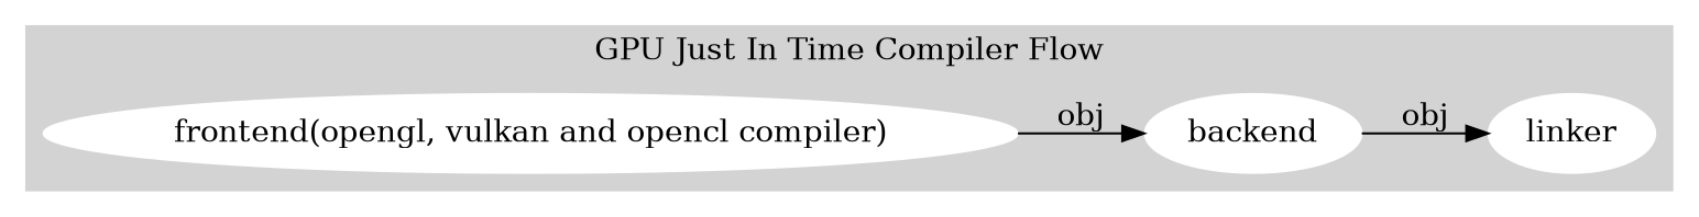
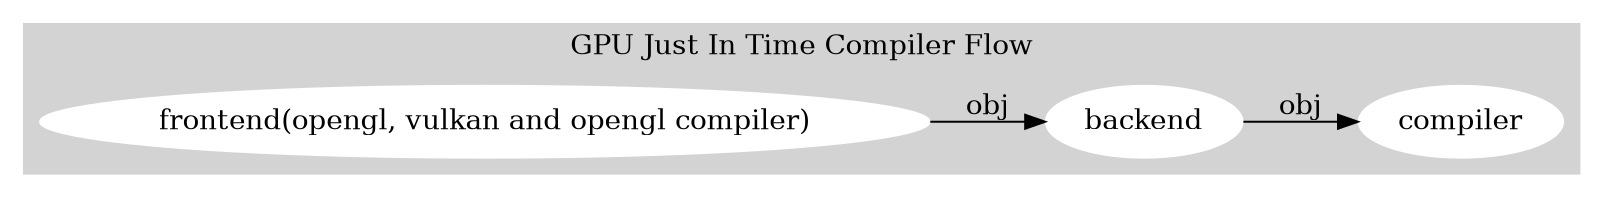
  digraph {
    rankdir=LR
    node [color=white style=filled]
-   "frontend(opengl, vulkan and opencl compiler)"
+   "frontend(opengl, vulkan and opencl compiler)" [label="frontend(opengl, vulkan and opengl compiler)"]
    backend
-   linker
+   linker [label=compiler]
    subgraph cluster_1 {
      color=lightgrey
      label="GPU Just In Time Compiler Flow"
      style=filled
      "frontend(opengl, vulkan and opencl compiler)"
      backend
      linker
    }
    "frontend(opengl, vulkan and opencl compiler)" -> backend [label=obj]
    backend -> linker [label=obj]
  }
